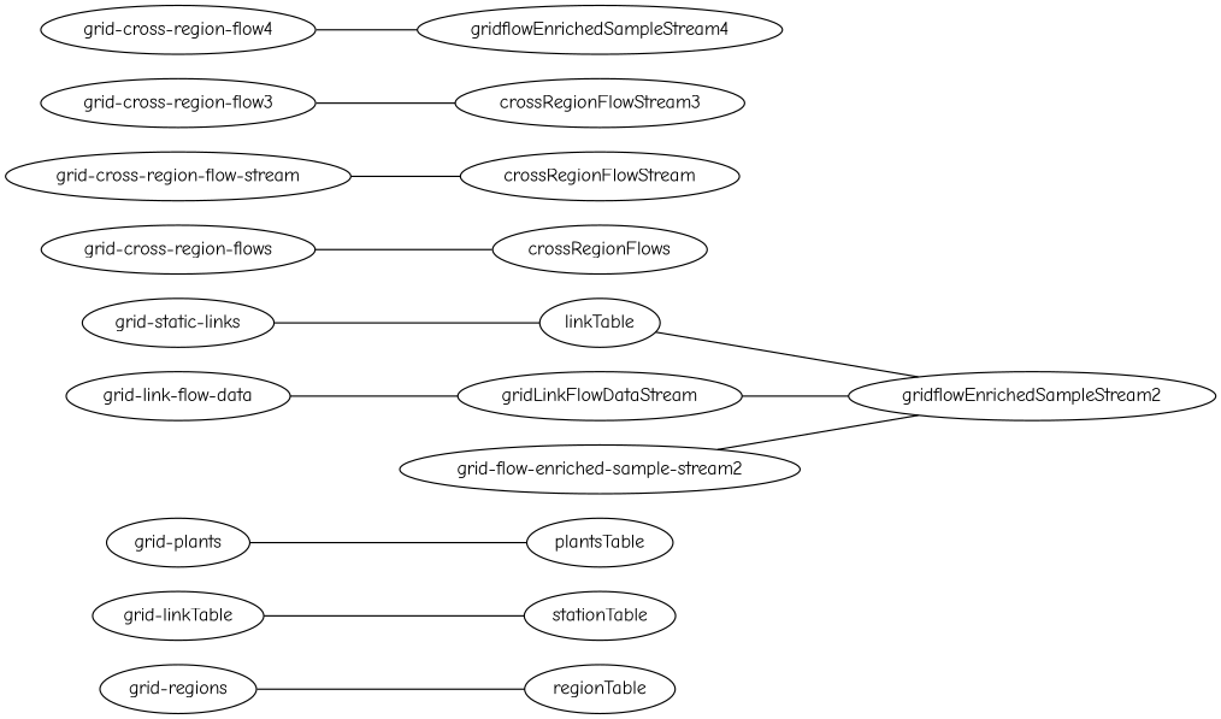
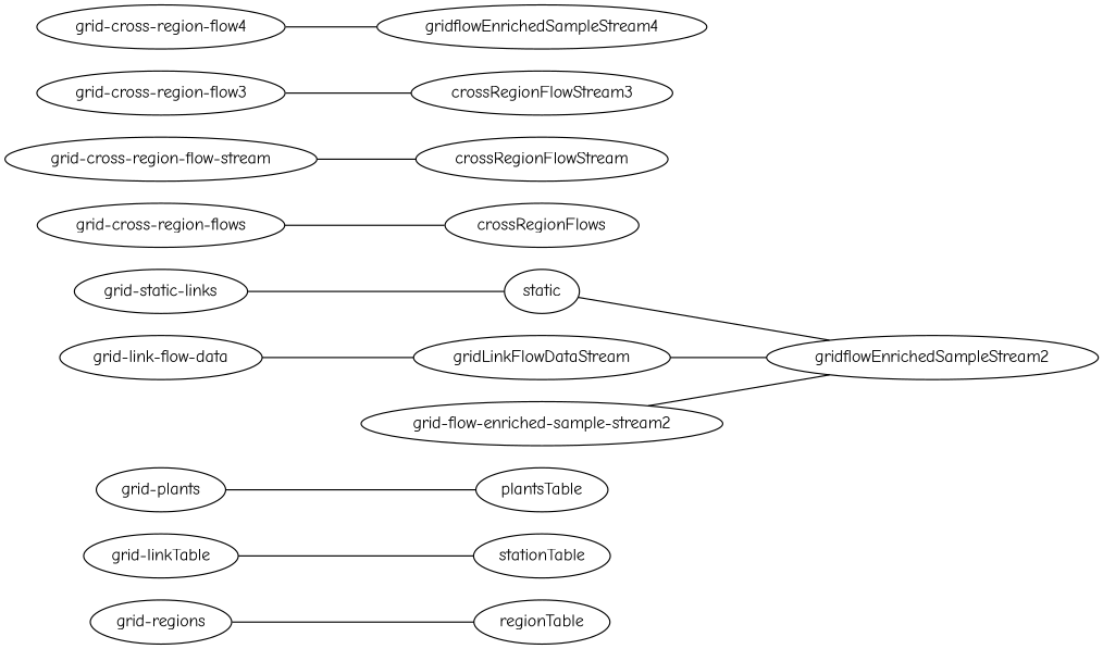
  strict graph {
    fontname="Comic Neue"
    rankdir=LR
    node [fontname="Comic Neue"]
    edge [fontname="Comic Neue"]
    n1 [label="grid-regions"]
    n2 [label=regionTable]
    n3 [label="grid-linkTable"]
    n4 [label=stationTable]
    n5 [label="grid-plants"]
    n6 [label=plantsTable]
    n7 [label="grid-static-links"]
-   n8 [label=linkTable]
+   n8 [label=static]
    n9 [label=gridflowEnrichedSampleStream2]
    n10 [label="grid-link-flow-data"]
    n11 [label=gridLinkFlowDataStream]
    n12 [label="grid-flow-enriched-sample-stream2"]
    n13 [label="grid-cross-region-flows"]
    n14 [label=crossRegionFlows]
    n15 [label="grid-cross-region-flow-stream"]
    n16 [label=crossRegionFlowStream]
    n17 [label="grid-cross-region-flow3"]
    n18 [label=crossRegionFlowStream3]
    n19 [label="grid-cross-region-flow4"]
    n20 [label=gridflowEnrichedSampleStream4]
    n1 -- n2
    n3 -- n4
    n5 -- n6
    n7 -- n8
    n8 -- n9
    n10 -- n11
    n11 -- n9
    n12 -- n9
    n13 -- n14
    n15 -- n16
    n17 -- n18
    n19 -- n20
  }
